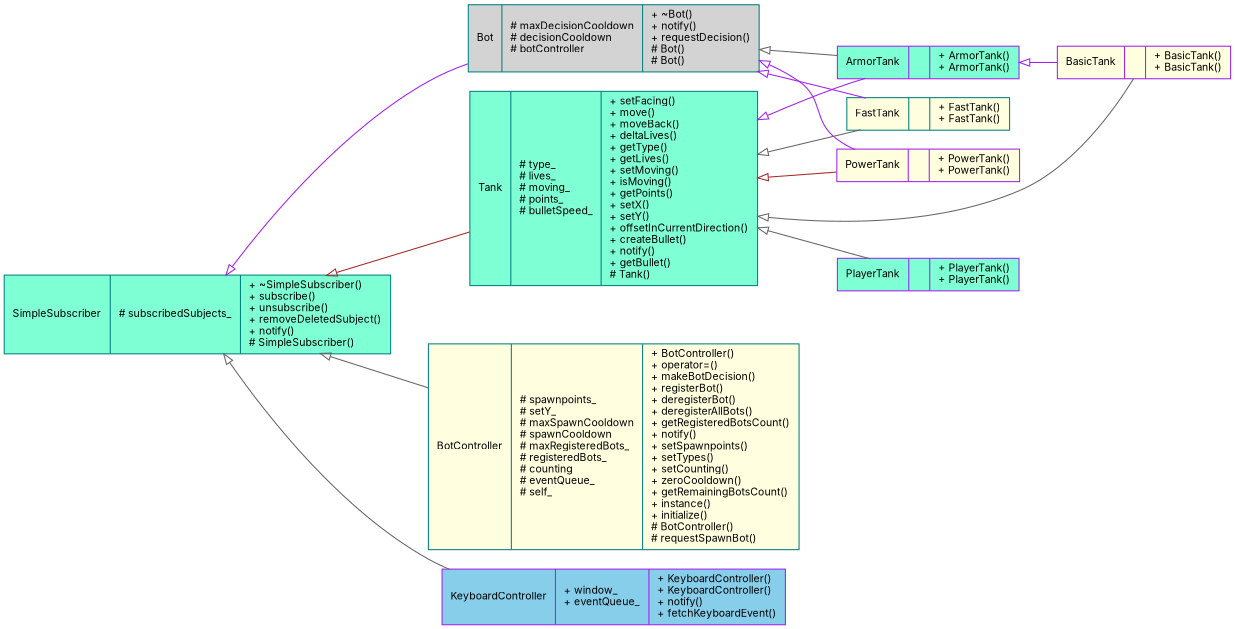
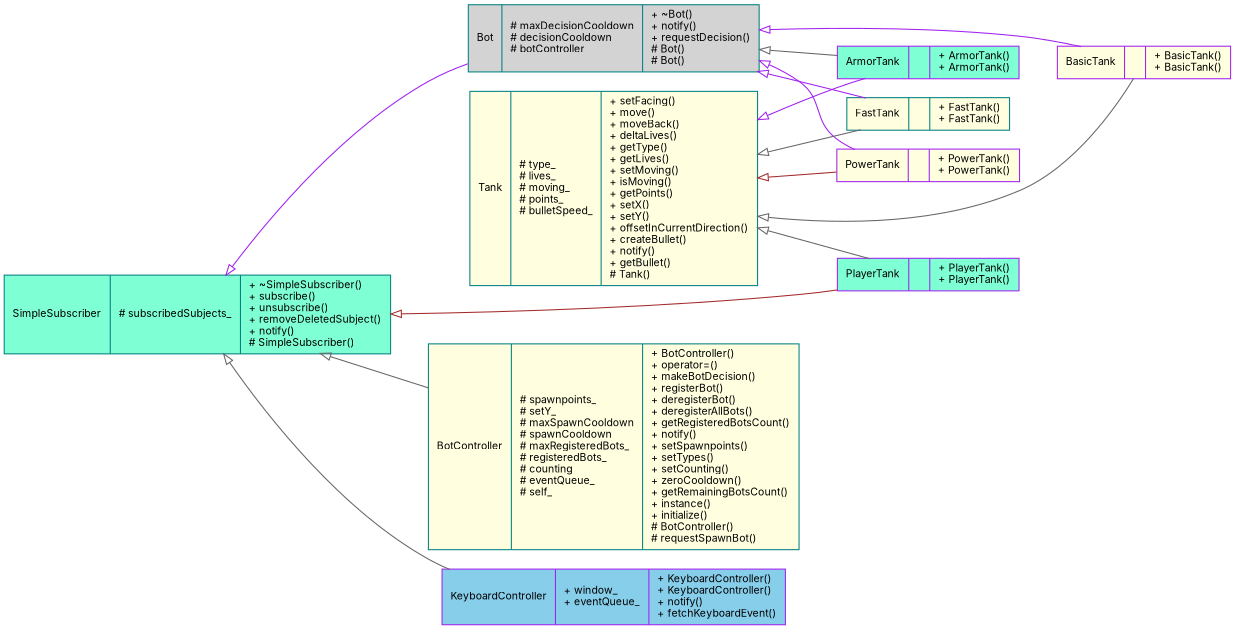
  digraph {
    fontname=Inter
    rankdir=LR
    node [color=teal fillcolor=aquamarine fontname=Inter fontsize=10 shape=record style=filled]
    edge [arrowtail=onormal color=gray40 dir=back fontname=Inter fontsize=10 labelfontname=Helvetica labelfontsize=10 style=solid]
    n1 [fontcolor=black height=0.2 label="{SimpleSubscriber\n|# subscribedSubjects_\l|+ ~SimpleSubscriber()\l+ subscribe()\l+ unsubscribe()\l+ removeDeletedSubject()\l+ notify()\l# SimpleSubscriber()\l}" width=0.4]
    n2 [fillcolor=lightgrey height=0.2 label="{Bot\n|# maxDecisionCooldown\l# decisionCooldown\l# botController\l|+ ~Bot()\l+ notify()\l+ requestDecision()\l# Bot()\l# Bot()\l}" width=0.4]
    n3 [fillcolor=lightyellow height=0.2 label="{BotController\n|# spawnpoints_\l# setY_\l# maxSpawnCooldown\l# spawnCooldown\l# maxRegisteredBots_\l# registeredBots_\l# counting\l# eventQueue_\l# self_\l|+ BotController()\l+ operator=()\l+ makeBotDecision()\l+ registerBot()\l+ deregisterBot()\l+ deregisterAllBots()\l+ getRegisteredBotsCount()\l+ notify()\l+ setSpawnpoints()\l+ setTypes()\l+ setCounting()\l+ zeroCooldown()\l+ getRemainingBotsCount()\l+ instance()\l+ initialize()\l# BotController()\l# requestSpawnBot()\l}" width=0.4]
    n4 [color=purple fillcolor=skyblue height=0.2 label="{KeyboardController\n|+ window_\l+ eventQueue_\l|+ KeyboardController()\l+ KeyboardController()\l+ notify()\l+ fetchKeyboardEvent()\l}" width=0.4]
-   n5 [height=0.2 label="{Tank\n|# type_\l# lives_\l# moving_\l# points_\l# bulletSpeed_\l|+ setFacing()\l+ move()\l+ moveBack()\l+ deltaLives()\l+ getType()\l+ getLives()\l+ setMoving()\l+ isMoving()\l+ getPoints()\l+ setX()\l+ setY()\l+ offsetInCurrentDirection()\l+ createBullet()\l+ notify()\l+ getBullet()\l# Tank()\l}" width=0.4]
+   n5 [fillcolor=lightyellow height=0.2 label="{Tank\n|# type_\l# lives_\l# moving_\l# points_\l# bulletSpeed_\l|+ setFacing()\l+ move()\l+ moveBack()\l+ deltaLives()\l+ getType()\l+ getLives()\l+ setMoving()\l+ isMoving()\l+ getPoints()\l+ setX()\l+ setY()\l+ offsetInCurrentDirection()\l+ createBullet()\l+ notify()\l+ getBullet()\l# Tank()\l}" width=0.4]
    n6 [color=purple height=0.2 label="{ArmorTank\n||+ ArmorTank()\l+ ArmorTank()\l}" width=0.4]
    n7 [color=purple fillcolor=lightyellow height=0.2 label="{BasicTank\n||+ BasicTank()\l+ BasicTank()\l}" width=0.4]
    n8 [fillcolor=lightyellow height=0.2 label="{FastTank\n||+ FastTank()\l+ FastTank()\l}" width=0.4]
    n9 [color=purple fillcolor=lightyellow height=0.2 label="{PowerTank\n||+ PowerTank()\l+ PowerTank()\l}" width=0.4]
    n10 [color=purple height=0.2 label="{PlayerTank\n||+ PlayerTank()\l+ PlayerTank()\l}" width=0.4]
    n1 -> n2 [color=purple]
    n1 -> n3
    n1 -> n4
-   n1 -> n5 [color=brown]
+   n1 -> n10 [color=brown]
    n2 -> n6
-   n6 -> n7 [color=purple]
+   n2 -> n7 [color=purple]
    n2 -> n8 [color=purple]
    n2 -> n9 [color=purple]
    n5 -> n6 [color=purple]
    n5 -> n7
    n5 -> n8
    n5 -> n9 [color=brown]
    n5 -> n10
  }
